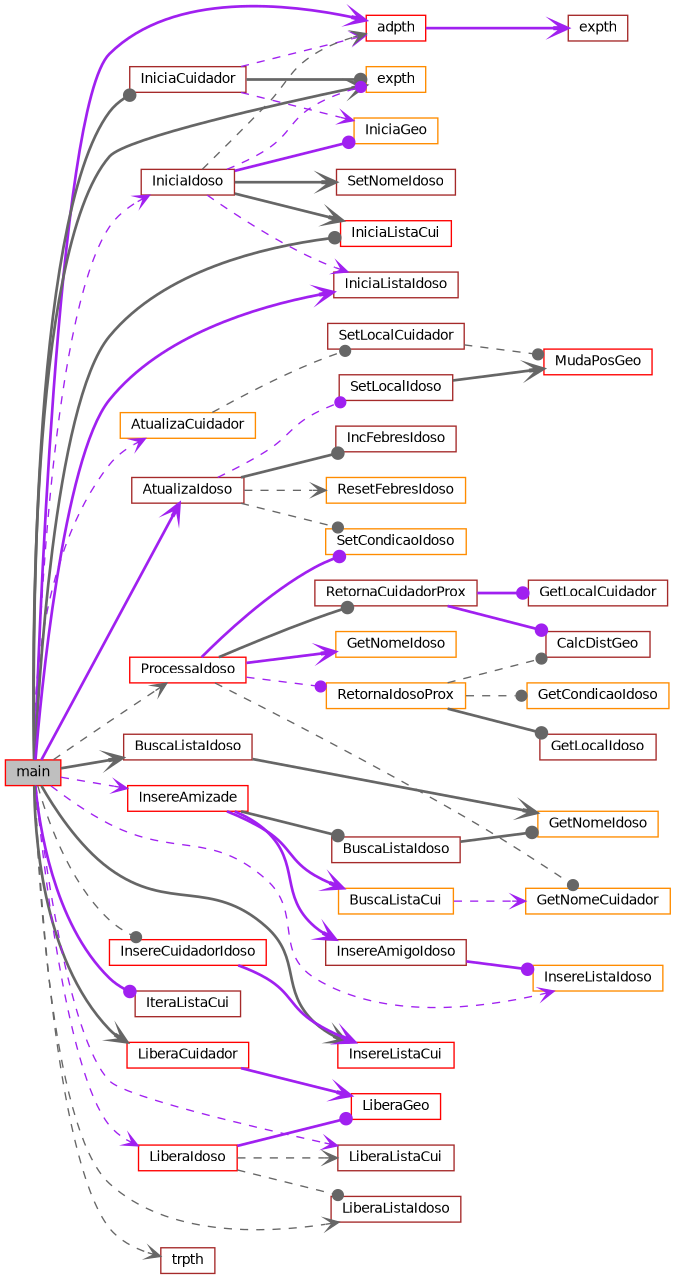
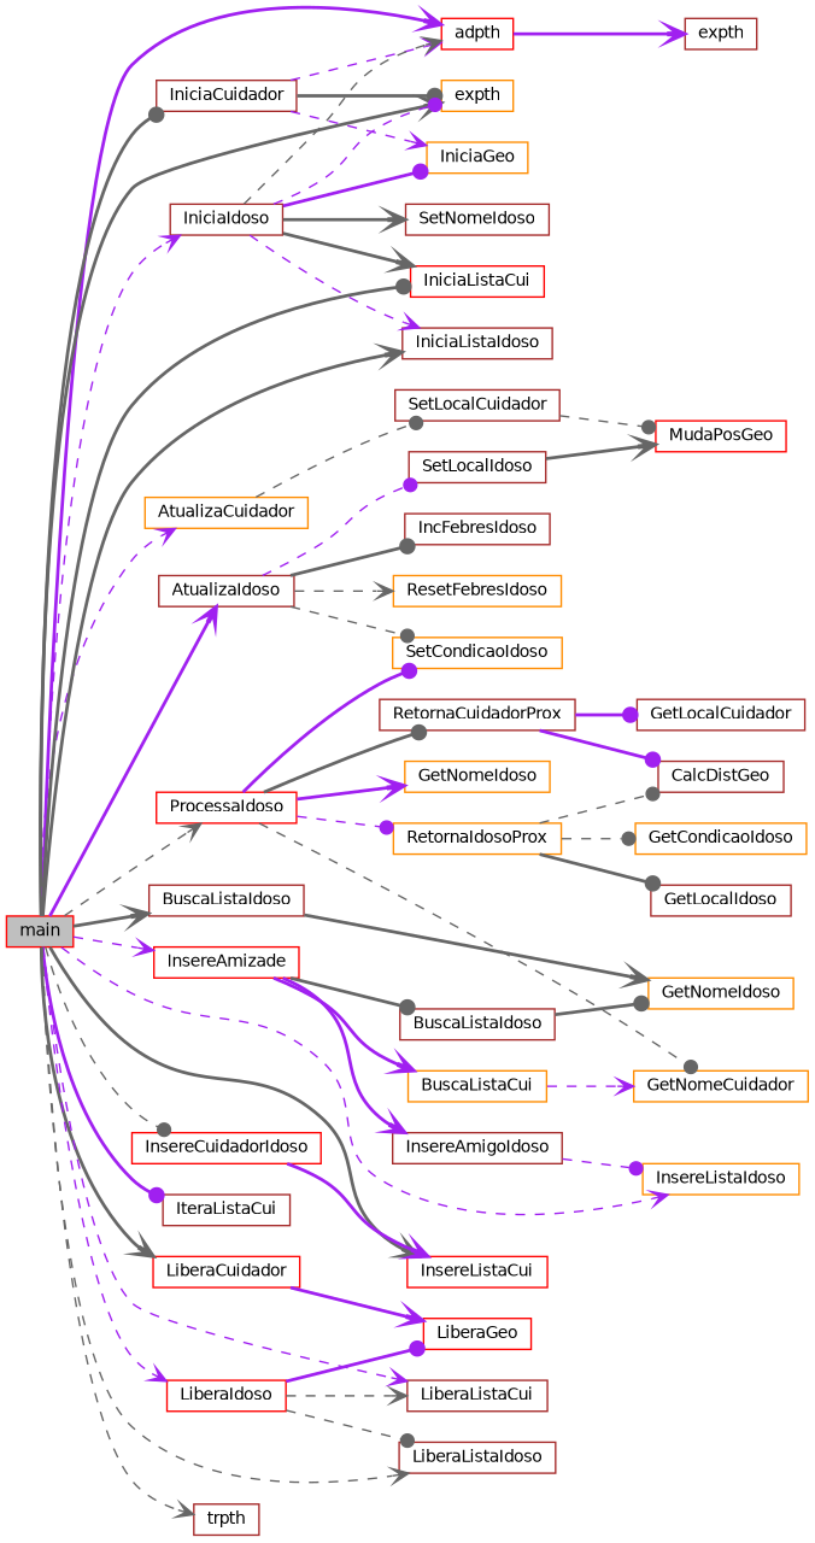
  digraph {
    rankdir=LR
    node [color=brown fillcolor=white fontname=Helvetica fontsize=10 shape=record style=filled]
    edge [arrowhead=vee color=gray40 fontname=Helvetica fontsize=10 labelfontname=Helvetica labelfontsize=10 style=bold]
    n1 [color=red fillcolor=grey75 fontcolor=black height=0.2 label=main width=0.4]
    n2 [color=red height=0.2 label=adpth width=0.4]
    n3 [color=darkorange height=0.2 label=AtualizaCuidador width=0.4]
    n4 [height=0.2 label=AtualizaIdoso width=0.4]
    n5 [height=0.2 label=BuscaListaIdoso width=0.4]
    n6 [color=darkorange height=0.2 label=expth width=0.4]
    n7 [height=0.2 label=IniciaCuidador width=0.4]
    n8 [height=0.2 label=IniciaIdoso width=0.4]
    n9 [color=red height=0.2 label=IniciaListaCui width=0.4]
    n10 [height=0.2 label=IniciaListaIdoso width=0.4]
    n11 [color=red height=0.2 label=InsereAmizade width=0.4]
    n12 [color=darkorange height=0.2 label=InsereListaIdoso width=0.4]
    n13 [color=red height=0.2 label=InsereCuidadorIdoso width=0.4]
    n14 [color=red height=0.2 label=InsereListaCui width=0.4]
    n15 [height=0.2 label=IteraListaCui width=0.4]
    n16 [color=red height=0.2 label=LiberaCuidador width=0.4]
    n17 [color=red height=0.2 label=LiberaIdoso width=0.4]
    n18 [height=0.2 label=LiberaListaCui width=0.4]
    n19 [height=0.2 label=LiberaListaIdoso width=0.4]
    n20 [color=red height=0.2 label=ProcessaIdoso width=0.4]
    n21 [height=0.2 label=trpth width=0.4]
    n22 [height=0.2 label=expth width=0.4]
    n23 [height=0.2 label=SetLocalCuidador width=0.4]
    n24 [height=0.2 label=IncFebresIdoso width=0.4]
    n25 [color=darkorange height=0.2 label=ResetFebresIdoso width=0.4]
    n26 [color=darkorange height=0.2 label=SetCondicaoIdoso width=0.4]
    n27 [height=0.2 label=SetLocalIdoso width=0.4]
    n28 [color=darkorange height=0.2 label=BuscaListaCui width=0.4]
    n29 [color=darkorange height=0.2 label=GetNomeCuidador width=0.4]
    n30 [color=darkorange height=0.2 label=GetNomeIdoso width=0.4]
    n31 [color=darkorange height=0.2 label=IniciaGeo width=0.4]
    n32 [height=0.2 label=SetNomeIdoso width=0.4]
    n33 [height=0.2 label=BuscaListaIdoso width=0.4]
    n34 [height=0.2 label=InsereAmigoIdoso width=0.4]
    n35 [color=red height=0.2 label=LiberaGeo width=0.4]
    n36 [color=darkorange height=0.2 label=GetNomeIdoso width=0.4]
    n37 [height=0.2 label=RetornaCuidadorProx width=0.4]
    n38 [color=darkorange height=0.2 label=RetornaIdosoProx width=0.4]
    n39 [color=red height=0.2 label=MudaPosGeo width=0.4]
    n40 [height=0.2 label=CalcDistGeo width=0.4]
    n41 [height=0.2 label=GetLocalCuidador width=0.4]
    n42 [color=darkorange height=0.2 label=GetCondicaoIdoso width=0.4]
    n43 [height=0.2 label=GetLocalIdoso width=0.4]
    n1 -> n2 [color=purple]
    n1 -> n3 [color=purple style=dashed]
    n1 -> n4 [color=purple]
    n1 -> n5
    n1 -> n6
    n1 -> n7 [arrowhead=dot]
    n1 -> n8 [color=purple style=dashed]
    n1 -> n9 [arrowhead=dot]
-   n1 -> n10 [color=purple]
+   n1 -> n10
    n1 -> n11 [color=purple style=dashed]
    n1 -> n12 [color=purple style=dashed]
    n1 -> n13 [arrowhead=dot style=dashed]
    n1 -> n14
    n1 -> n15 [arrowhead=dot color=purple]
    n1 -> n16
    n1 -> n17 [color=purple style=dashed]
    n1 -> n18 [color=purple style=dashed]
    n1 -> n19 [style=dashed]
    n1 -> n20 [style=dashed]
    n1 -> n21 [style=dashed]
    n2 -> n22 [color=purple]
    n3 -> n23 [arrowhead=dot style=dashed]
    n4 -> n24 [arrowhead=dot]
    n4 -> n25 [style=dashed]
    n4 -> n26 [arrowhead=dot style=dashed]
    n4 -> n27 [arrowhead=dot color=purple style=dashed]
    n5 -> n30
    n7 -> n2 [color=purple style=dashed]
    n7 -> n6 [arrowhead=dot]
    n7 -> n31 [color=purple style=dashed]
    n8 -> n2 [style=dashed]
    n8 -> n6 [arrowhead=dot color=purple style=dashed]
    n8 -> n9
    n8 -> n10 [color=purple style=dashed]
    n8 -> n31 [arrowhead=dot color=purple]
    n8 -> n32
    n11 -> n28 [color=purple]
    n11 -> n33 [arrowhead=dot]
    n11 -> n34 [color=purple]
    n13 -> n14 [color=purple]
    n16 -> n35 [color=purple]
    n17 -> n18 [style=dashed]
    n17 -> n19 [arrowhead=dot style=dashed]
    n17 -> n35 [arrowhead=dot color=purple]
    n20 -> n26 [arrowhead=dot color=purple]
    n20 -> n29 [arrowhead=dot style=dashed]
    n20 -> n36 [color=purple]
    n20 -> n37 [arrowhead=dot]
    n20 -> n38 [arrowhead=dot color=purple style=dashed]
    n23 -> n39 [arrowhead=dot style=dashed]
    n27 -> n39
    n28 -> n29 [color=purple style=dashed]
    n33 -> n30 [arrowhead=dot]
-   n34 -> n12 [arrowhead=dot color=purple]
+   n34 -> n12 [arrowhead=dot color=purple style=dashed]
    n37 -> n40 [arrowhead=dot color=purple]
    n37 -> n41 [arrowhead=dot color=purple]
    n38 -> n40 [arrowhead=dot style=dashed]
    n38 -> n42 [arrowhead=dot style=dashed]
    n38 -> n43 [arrowhead=dot]
  }
